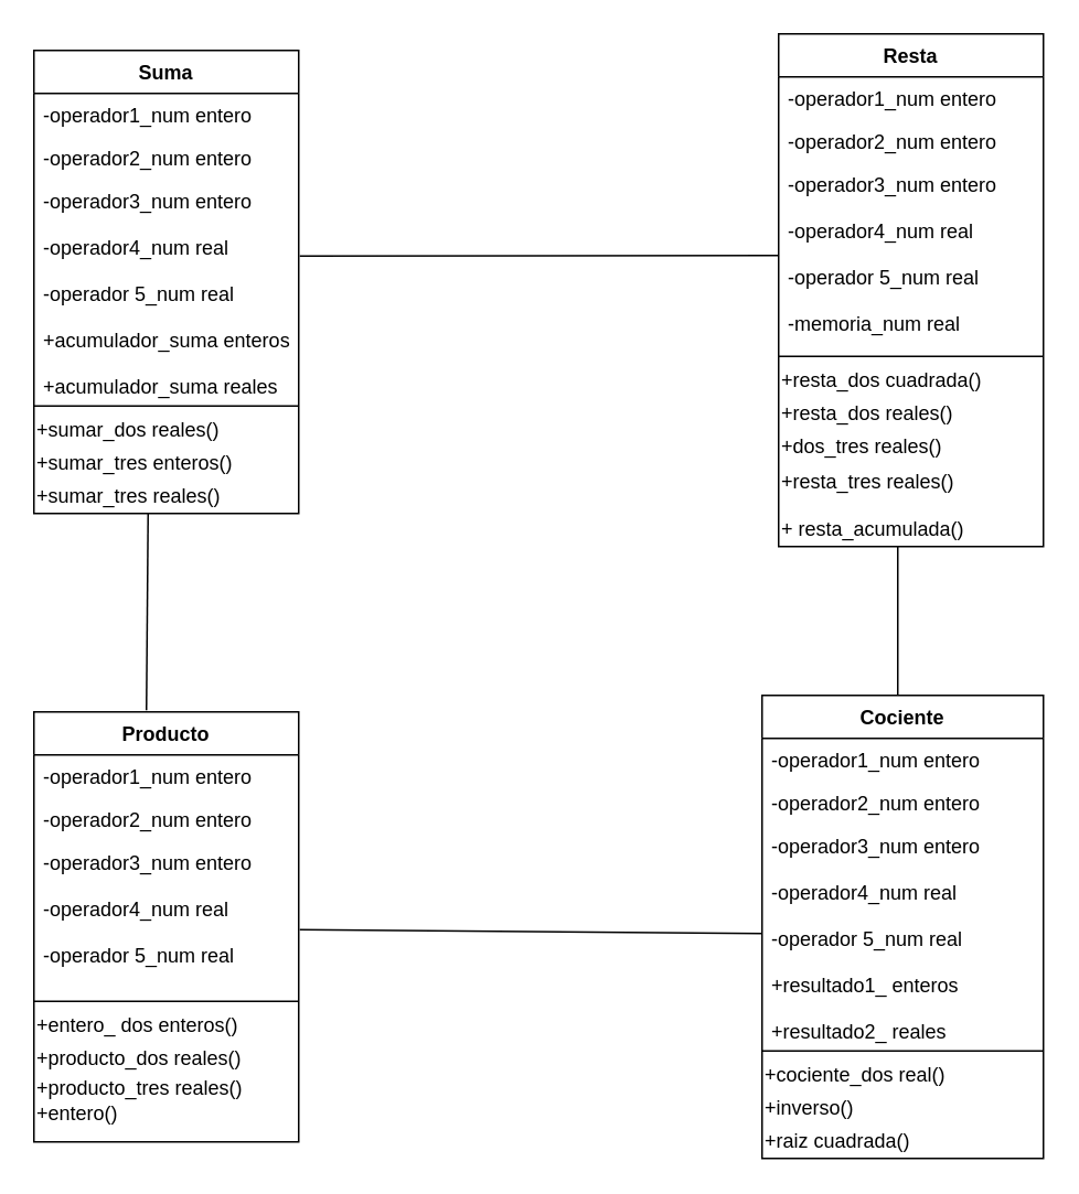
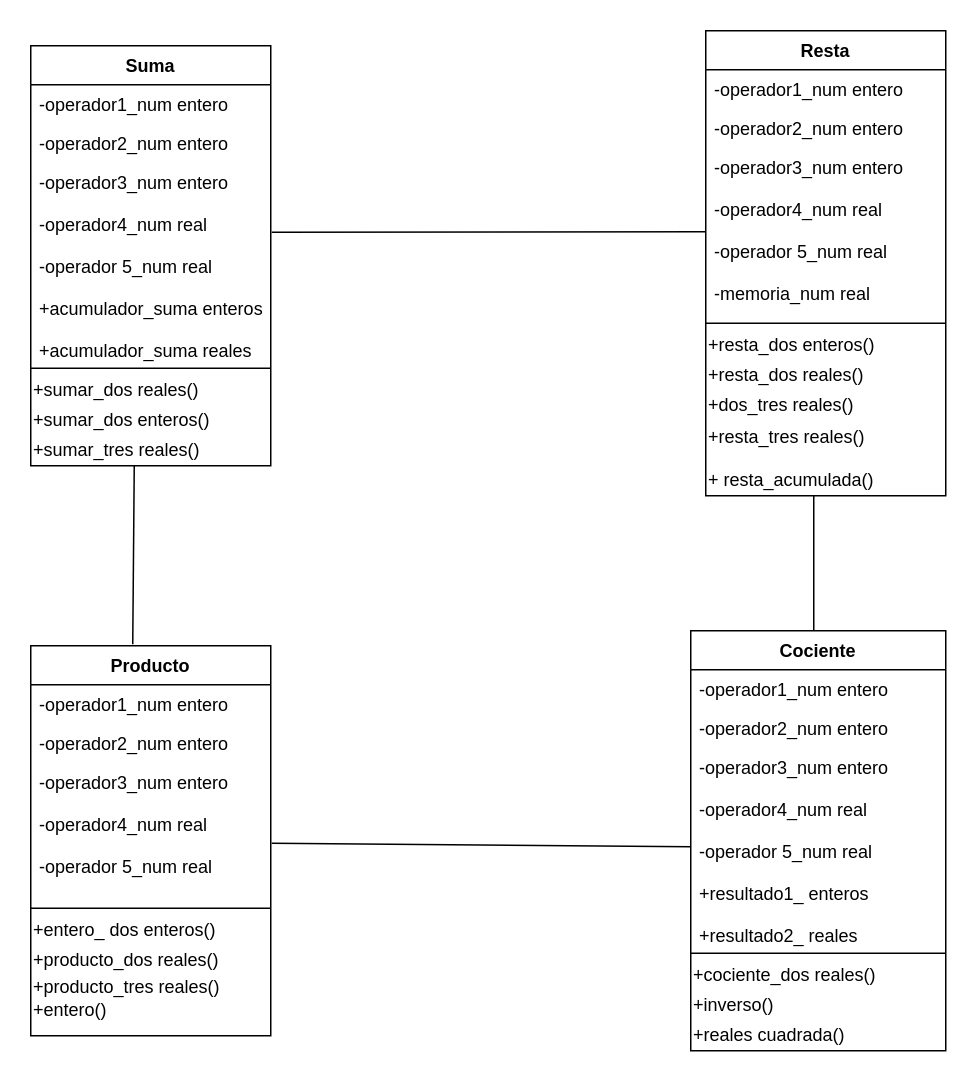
  <mxCell id="0" />
  <mxCell id="1" parent="0" />
  <mxCell id="2" value="Suma" style="swimlane;fontStyle=1;align=center;verticalAlign=top;childLayout=stackLayout;horizontal=1;startSize=26;horizontalStack=0;resizeParent=1;resizeLast=0;collapsible=1;marginBottom=0;rounded=0;shadow=0;strokeWidth=1;" parent="1" vertex="1"><mxGeometry x="20" y="30" width="160" height="280" as="geometry"><mxRectangle x="230" y="140" width="160" height="26" as="alternateBounds" /></mxGeometry></mxCell>
  <mxCell id="3" value="-operador1_num entero" style="text;align=left;verticalAlign=top;spacingLeft=4;spacingRight=4;overflow=hidden;rotatable=0;points=[[0,0.5],[1,0.5]];portConstraint=eastwest;" parent="2" vertex="1"><mxGeometry y="26" width="160" height="26" as="geometry" /></mxCell>
  <mxCell id="4" value="-operador2_num entero" style="text;align=left;verticalAlign=top;spacingLeft=4;spacingRight=4;overflow=hidden;rotatable=0;points=[[0,0.5],[1,0.5]];portConstraint=eastwest;rounded=0;shadow=0;html=0;" parent="2" vertex="1"><mxGeometry y="52" width="160" height="26" as="geometry" /></mxCell>
  <mxCell id="5" value="-operador3_num entero&#10;&#10;-operador4_num real&#10;&#10;-operador 5_num real&#10;&#10;+acumulador_suma enteros&#10;&#10;+acumulador_suma reales" style="text;align=left;verticalAlign=top;spacingLeft=4;spacingRight=4;overflow=hidden;rotatable=0;points=[[0,0.5],[1,0.5]];portConstraint=eastwest;rounded=0;shadow=0;html=0;" parent="2" vertex="1"><mxGeometry y="78" width="160" height="132" as="geometry" /></mxCell>
  <mxCell id="6" value="" style="line;html=1;strokeWidth=1;align=left;verticalAlign=middle;spacingTop=-1;spacingLeft=3;spacingRight=3;rotatable=0;labelPosition=right;points=[];portConstraint=eastwest;" parent="2" vertex="1"><mxGeometry y="210" width="160" height="10" as="geometry" /></mxCell>
  <mxCell id="7" value="+sumar_dos reales()" style="text;html=1;align=left;verticalAlign=middle;resizable=0;points=[];autosize=1;fontColor=#000000;" vertex="1" parent="2"><mxGeometry y="220" width="160" height="20" as="geometry" /></mxCell>
- <mxCell id="8" value="+sumar_tres enteros()" style="text;html=1;align=left;verticalAlign=middle;resizable=0;points=[];autosize=1;fontColor=#000000;" vertex="1" parent="2"><mxGeometry y="240" width="160" height="20" as="geometry" /></mxCell>
+ <mxCell id="8" value="+sumar_dos enteros()" style="text;html=1;align=left;verticalAlign=middle;resizable=0;points=[];autosize=1;fontColor=#000000;" vertex="1" parent="2"><mxGeometry y="240" width="160" height="20" as="geometry" /></mxCell>
  <mxCell id="9" value="+sumar_tres reales()" style="text;html=1;align=left;verticalAlign=middle;resizable=0;points=[];autosize=1;fontColor=#000000;" vertex="1" parent="2"><mxGeometry y="260" width="160" height="20" as="geometry" /></mxCell>
  <mxCell id="10" value="Resta&#10;" style="swimlane;fontStyle=1;align=center;verticalAlign=top;childLayout=stackLayout;horizontal=1;startSize=26;horizontalStack=0;resizeParent=1;resizeLast=0;collapsible=1;marginBottom=0;rounded=0;shadow=0;strokeWidth=1;" vertex="1" parent="1"><mxGeometry x="470" y="20" width="160" height="310" as="geometry"><mxRectangle x="230" y="140" width="160" height="26" as="alternateBounds" /></mxGeometry></mxCell>
  <mxCell id="11" value="-operador1_num entero" style="text;align=left;verticalAlign=top;spacingLeft=4;spacingRight=4;overflow=hidden;rotatable=0;points=[[0,0.5],[1,0.5]];portConstraint=eastwest;" vertex="1" parent="10"><mxGeometry y="26" width="160" height="26" as="geometry" /></mxCell>
  <mxCell id="12" value="-operador2_num entero" style="text;align=left;verticalAlign=top;spacingLeft=4;spacingRight=4;overflow=hidden;rotatable=0;points=[[0,0.5],[1,0.5]];portConstraint=eastwest;rounded=0;shadow=0;html=0;" vertex="1" parent="10"><mxGeometry y="52" width="160" height="26" as="geometry" /></mxCell>
  <mxCell id="13" value="-operador3_num entero&#10;&#10;-operador4_num real&#10;&#10;-operador 5_num real&#10;&#10;-memoria_num real&#10;&#10;" style="text;align=left;verticalAlign=top;spacingLeft=4;spacingRight=4;overflow=hidden;rotatable=0;points=[[0,0.5],[1,0.5]];portConstraint=eastwest;rounded=0;shadow=0;html=0;" vertex="1" parent="10"><mxGeometry y="78" width="160" height="112" as="geometry" /></mxCell>
  <mxCell id="14" value="" style="line;html=1;strokeWidth=1;align=left;verticalAlign=middle;spacingTop=-1;spacingLeft=3;spacingRight=3;rotatable=0;labelPosition=right;points=[];portConstraint=eastwest;" vertex="1" parent="10"><mxGeometry y="190" width="160" height="10" as="geometry" /></mxCell>
- <mxCell id="15" value="+resta_dos cuadrada()" style="text;html=1;align=left;verticalAlign=middle;resizable=0;points=[];autosize=1;fontColor=#000000;" vertex="1" parent="10"><mxGeometry y="200" width="160" height="20" as="geometry" /></mxCell>
+ <mxCell id="15" value="+resta_dos enteros()" style="text;html=1;align=left;verticalAlign=middle;resizable=0;points=[];autosize=1;fontColor=#000000;" vertex="1" parent="10"><mxGeometry y="200" width="160" height="20" as="geometry" /></mxCell>
  <mxCell id="16" value="+resta_dos reales()" style="text;html=1;align=left;verticalAlign=middle;resizable=0;points=[];autosize=1;fontColor=#000000;" vertex="1" parent="10"><mxGeometry y="220" width="160" height="20" as="geometry" /></mxCell>
  <mxCell id="17" value="+dos_tres reales()" style="text;html=1;align=left;verticalAlign=middle;resizable=0;points=[];autosize=1;fontColor=#000000;" vertex="1" parent="10"><mxGeometry y="240" width="160" height="20" as="geometry" /></mxCell>
  <mxCell id="18" value="+resta_tres reales()&lt;br&gt;&lt;br&gt;+ resta_acumulada()" style="text;html=1;align=left;verticalAlign=middle;resizable=0;points=[];autosize=1;fontColor=#000000;" vertex="1" parent="10"><mxGeometry y="260" width="160" height="50" as="geometry" /></mxCell>
  <mxCell id="19" value="Producto" style="swimlane;fontStyle=1;align=center;verticalAlign=top;childLayout=stackLayout;horizontal=1;startSize=26;horizontalStack=0;resizeParent=1;resizeLast=0;collapsible=1;marginBottom=0;rounded=0;shadow=0;strokeWidth=1;" vertex="1" parent="1"><mxGeometry x="20" y="430" width="160" height="260" as="geometry"><mxRectangle x="230" y="140" width="160" height="26" as="alternateBounds" /></mxGeometry></mxCell>
  <mxCell id="20" value="-operador1_num entero" style="text;align=left;verticalAlign=top;spacingLeft=4;spacingRight=4;overflow=hidden;rotatable=0;points=[[0,0.5],[1,0.5]];portConstraint=eastwest;" vertex="1" parent="19"><mxGeometry y="26" width="160" height="26" as="geometry" /></mxCell>
  <mxCell id="21" value="-operador2_num entero" style="text;align=left;verticalAlign=top;spacingLeft=4;spacingRight=4;overflow=hidden;rotatable=0;points=[[0,0.5],[1,0.5]];portConstraint=eastwest;rounded=0;shadow=0;html=0;" vertex="1" parent="19"><mxGeometry y="52" width="160" height="26" as="geometry" /></mxCell>
  <mxCell id="22" value="-operador3_num entero&#10;&#10;-operador4_num real&#10;&#10;-operador 5_num real&#10;&#10;&#10;&#10;" style="text;align=left;verticalAlign=top;spacingLeft=4;spacingRight=4;overflow=hidden;rotatable=0;points=[[0,0.5],[1,0.5]];portConstraint=eastwest;rounded=0;shadow=0;html=0;" vertex="1" parent="19"><mxGeometry y="78" width="160" height="92" as="geometry" /></mxCell>
  <mxCell id="23" value="" style="line;html=1;strokeWidth=1;align=left;verticalAlign=middle;spacingTop=-1;spacingLeft=3;spacingRight=3;rotatable=0;labelPosition=right;points=[];portConstraint=eastwest;" vertex="1" parent="19"><mxGeometry y="170" width="160" height="10" as="geometry" /></mxCell>
  <mxCell id="24" value="+entero_ dos enteros()" style="text;html=1;align=left;verticalAlign=middle;resizable=0;points=[];autosize=1;fontColor=#000000;" vertex="1" parent="19"><mxGeometry y="180" width="160" height="20" as="geometry" /></mxCell>
  <mxCell id="25" value="+producto_dos reales()" style="text;html=1;align=left;verticalAlign=middle;resizable=0;points=[];autosize=1;fontColor=#000000;" vertex="1" parent="19"><mxGeometry y="200" width="160" height="20" as="geometry" /></mxCell>
  <mxCell id="26" value="+producto_tres reales()&lt;br&gt;+entero()" style="text;html=1;align=left;verticalAlign=middle;resizable=0;points=[];autosize=1;fontColor=#000000;" vertex="1" parent="19"><mxGeometry y="220" width="160" height="30" as="geometry" /></mxCell>
  <mxCell id="27" value="Cociente" style="swimlane;fontStyle=1;align=center;verticalAlign=top;childLayout=stackLayout;horizontal=1;startSize=26;horizontalStack=0;resizeParent=1;resizeLast=0;collapsible=1;marginBottom=0;rounded=0;shadow=0;strokeWidth=1;" vertex="1" parent="1"><mxGeometry x="460" y="420" width="170" height="280" as="geometry"><mxRectangle x="230" y="140" width="160" height="26" as="alternateBounds" /></mxGeometry></mxCell>
  <mxCell id="28" value="-operador1_num entero" style="text;align=left;verticalAlign=top;spacingLeft=4;spacingRight=4;overflow=hidden;rotatable=0;points=[[0,0.5],[1,0.5]];portConstraint=eastwest;" vertex="1" parent="27"><mxGeometry y="26" width="170" height="26" as="geometry" /></mxCell>
  <mxCell id="29" value="-operador2_num entero" style="text;align=left;verticalAlign=top;spacingLeft=4;spacingRight=4;overflow=hidden;rotatable=0;points=[[0,0.5],[1,0.5]];portConstraint=eastwest;rounded=0;shadow=0;html=0;" vertex="1" parent="27"><mxGeometry y="52" width="170" height="26" as="geometry" /></mxCell>
  <mxCell id="30" value="-operador3_num entero&#10;&#10;-operador4_num real&#10;&#10;-operador 5_num real&#10;&#10;+resultado1_ enteros&#10;&#10;+resultado2_ reales" style="text;align=left;verticalAlign=top;spacingLeft=4;spacingRight=4;overflow=hidden;rotatable=0;points=[[0,0.5],[1,0.5]];portConstraint=eastwest;rounded=0;shadow=0;html=0;" vertex="1" parent="27"><mxGeometry y="78" width="170" height="132" as="geometry" /></mxCell>
  <mxCell id="31" value="" style="line;html=1;strokeWidth=1;align=left;verticalAlign=middle;spacingTop=-1;spacingLeft=3;spacingRight=3;rotatable=0;labelPosition=right;points=[];portConstraint=eastwest;" vertex="1" parent="27"><mxGeometry y="210" width="170" height="10" as="geometry" /></mxCell>
- <mxCell id="32" value="+cociente_dos real()" style="text;html=1;align=left;verticalAlign=middle;resizable=0;points=[];autosize=1;fontColor=#000000;" vertex="1" parent="27"><mxGeometry y="220" width="170" height="20" as="geometry" /></mxCell>
+ <mxCell id="32" value="+cociente_dos reales()" style="text;html=1;align=left;verticalAlign=middle;resizable=0;points=[];autosize=1;fontColor=#000000;" vertex="1" parent="27"><mxGeometry y="220" width="170" height="20" as="geometry" /></mxCell>
  <mxCell id="33" value="+inverso()" style="text;html=1;align=left;verticalAlign=middle;resizable=0;points=[];autosize=1;fontColor=#000000;" vertex="1" parent="27"><mxGeometry y="240" width="170" height="20" as="geometry" /></mxCell>
- <mxCell id="34" value="+raiz cuadrada()" style="text;html=1;align=left;verticalAlign=middle;resizable=0;points=[];autosize=1;fontColor=#000000;" vertex="1" parent="27"><mxGeometry y="260" width="170" height="20" as="geometry" /></mxCell>
+ <mxCell id="34" value="+reales cuadrada()" style="text;html=1;align=left;verticalAlign=middle;resizable=0;points=[];autosize=1;fontColor=#000000;" vertex="1" parent="27"><mxGeometry y="260" width="170" height="20" as="geometry" /></mxCell>
  <mxCell id="35" value="" style="endArrow=none;html=1;fontColor=#000000;exitX=1.004;exitY=0.351;exitDx=0;exitDy=0;exitPerimeter=0;entryX=0;entryY=0.5;entryDx=0;entryDy=0;" edge="1" parent="1" source="5" target="13"><mxGeometry width="50" height="50" relative="1" as="geometry"><mxPoint x="340" y="270" as="sourcePoint" /><mxPoint x="390" y="220" as="targetPoint" /></mxGeometry></mxCell>
  <mxCell id="36" value="" style="endArrow=none;html=1;fontColor=#000000;exitX=0.425;exitY=-0.004;exitDx=0;exitDy=0;exitPerimeter=0;" edge="1" parent="1" source="19"><mxGeometry width="50" height="50" relative="1" as="geometry"><mxPoint x="340" y="470" as="sourcePoint" /><mxPoint x="89" y="310" as="targetPoint" /></mxGeometry></mxCell>
  <mxCell id="37" value="" style="endArrow=none;html=1;fontColor=#000000;" edge="1" parent="1"><mxGeometry width="50" height="50" relative="1" as="geometry"><mxPoint x="542" y="420" as="sourcePoint" /><mxPoint x="542" y="330" as="targetPoint" /></mxGeometry></mxCell>
  <mxCell id="38" value="" style="endArrow=none;html=1;fontColor=#000000;exitX=1.004;exitY=0.583;exitDx=0;exitDy=0;exitPerimeter=0;entryX=0;entryY=0.5;entryDx=0;entryDy=0;" edge="1" parent="1" source="22" target="30"><mxGeometry width="50" height="50" relative="1" as="geometry"><mxPoint x="340" y="270" as="sourcePoint" /><mxPoint x="390" y="220" as="targetPoint" /></mxGeometry></mxCell>
